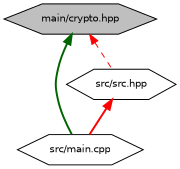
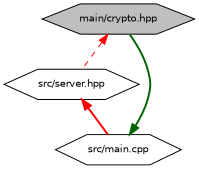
  digraph {
    node [color=black fillcolor=white fontname=Helvetica fontsize=10 shape=hexagon style=filled]
    edge [color=red dir=back fontname=Helvetica fontsize=10 labelfontname=Helvetica labelfontsize=10 style=bold]
    n1 [fillcolor=grey75 fontcolor=black height=0.2 label="main/crypto.hpp" width=0.4]
    n2 [height=0.2 label="src/main.cpp" width=0.4]
-   n3 [height=0.2 label="src/src.hpp" width=0.4]
-   n1 -> n2 [color=darkgreen]
+   n3 [height=0.2 label="src/server.hpp" width=0.4]
+   n2 -> n1 [color=darkgreen]
    n1 -> n3 [style=dashed]
    n3 -> n2
  }
